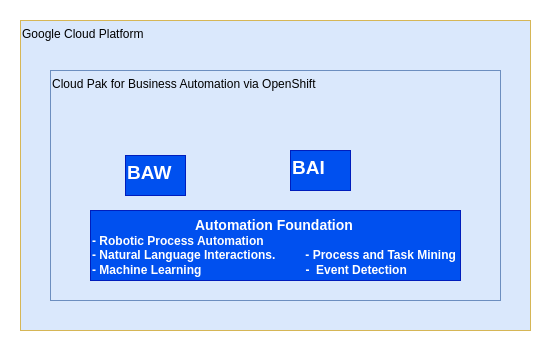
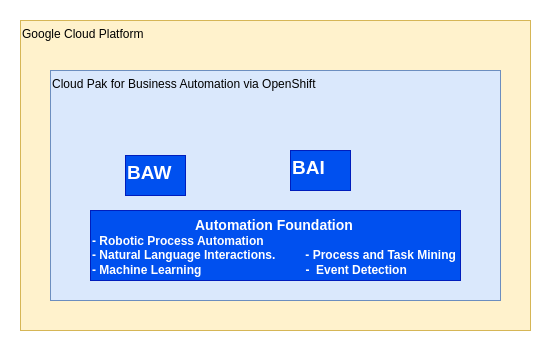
  <mxCell id="0" />
  <mxCell id="1" parent="0" />
- <mxCell id="2" value="Google Cloud Platform" style="rounded=0;whiteSpace=wrap;html=1;align=left;verticalAlign=top;fillColor=#dae8fc;strokeColor=#d6b656;" vertex="1" parent="1"><mxGeometry x="20" y="20" width="510" height="310" as="geometry" /></mxCell>
+ <mxCell id="2" value="Google Cloud Platform" style="rounded=0;whiteSpace=wrap;html=1;align=left;verticalAlign=top;fillColor=#fff2cc;strokeColor=#d6b656;" vertex="1" parent="1"><mxGeometry x="20" y="20" width="510" height="310" as="geometry" /></mxCell>
  <mxCell id="3" value="Cloud Pak for Business Automation via OpenShift" style="rounded=0;whiteSpace=wrap;html=1;align=left;verticalAlign=top;fillColor=#dae8fc;strokeColor=#6c8ebf;" vertex="1" parent="1"><mxGeometry x="50" y="70" width="450" height="230" as="geometry" /></mxCell>
  <mxCell id="4" value="&lt;b&gt;&lt;font style=&quot;font-size: 19px;&quot;&gt;BAW&lt;/font&gt;&lt;/b&gt;" style="rounded=0;whiteSpace=wrap;html=1;align=left;verticalAlign=top;fillColor=#0050ef;strokeColor=#001DBC;fontColor=#ffffff;" vertex="1" parent="1"><mxGeometry x="125" y="155" width="60" height="40" as="geometry" /></mxCell>
  <mxCell id="5" value="&lt;b&gt;&lt;font style=&quot;font-size: 19px;&quot;&gt;BAI&lt;/font&gt;&lt;/b&gt;" style="rounded=0;whiteSpace=wrap;html=1;align=left;verticalAlign=top;fillColor=#0050ef;strokeColor=#001DBC;fontColor=#ffffff;" vertex="1" parent="1"><mxGeometry x="290" y="150" width="60" height="40" as="geometry" /></mxCell>
  <mxCell id="6" value="&lt;div style=&quot;text-align: center;&quot;&gt;&lt;b style=&quot;background-color: initial; font-size: 14px;&quot;&gt;Automation Foundation&lt;/b&gt;&lt;/div&gt;&lt;b style=&quot;&quot;&gt;&lt;font style=&quot;font-size: 12px;&quot;&gt;- Robotic Process Automation&lt;br&gt;- Natural Language Interactions.&amp;nbsp; &amp;nbsp; &amp;nbsp; &amp;nbsp; &amp;nbsp;- Process and Task Mining&lt;br&gt;- Machine Learning&amp;nbsp;&lt;span style=&quot;white-space: pre;&quot;&gt;&#09;&lt;/span&gt;&lt;span style=&quot;white-space: pre;&quot;&gt;&#09;&lt;/span&gt;&lt;span style=&quot;white-space: pre;&quot;&gt;&#09;&lt;/span&gt;&lt;span style=&quot;white-space: pre;&quot;&gt;&#09;&lt;/span&gt;-&amp;nbsp; Event Detection&lt;br&gt;&lt;br&gt;&lt;/font&gt;&lt;/b&gt;" style="rounded=0;whiteSpace=wrap;html=1;align=left;verticalAlign=top;fillColor=#0050ef;strokeColor=#001DBC;fontColor=#ffffff;" vertex="1" parent="1"><mxGeometry x="90" y="210" width="370" height="70" as="geometry" /></mxCell>
